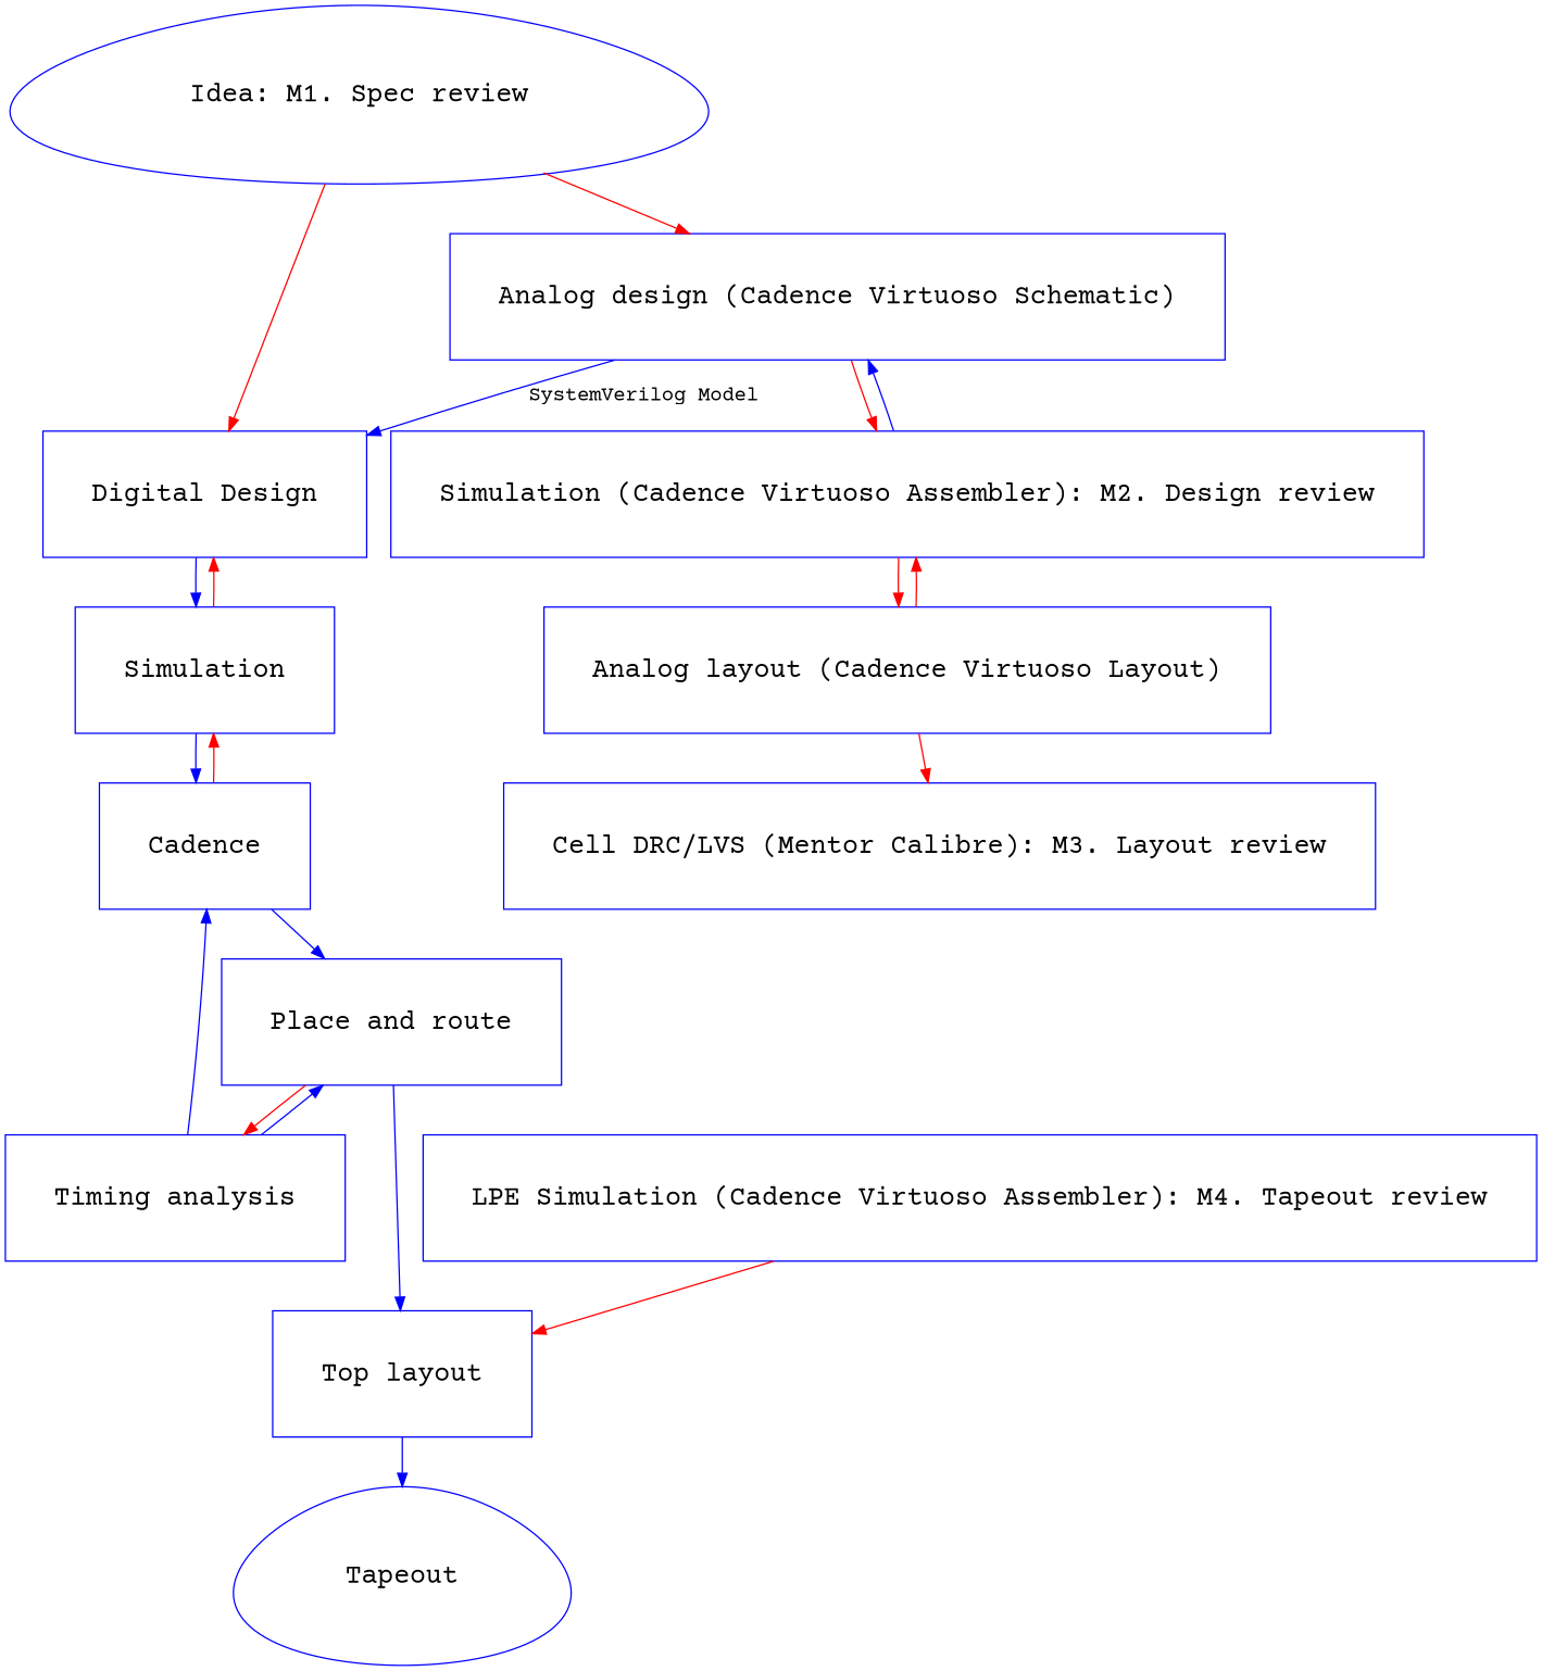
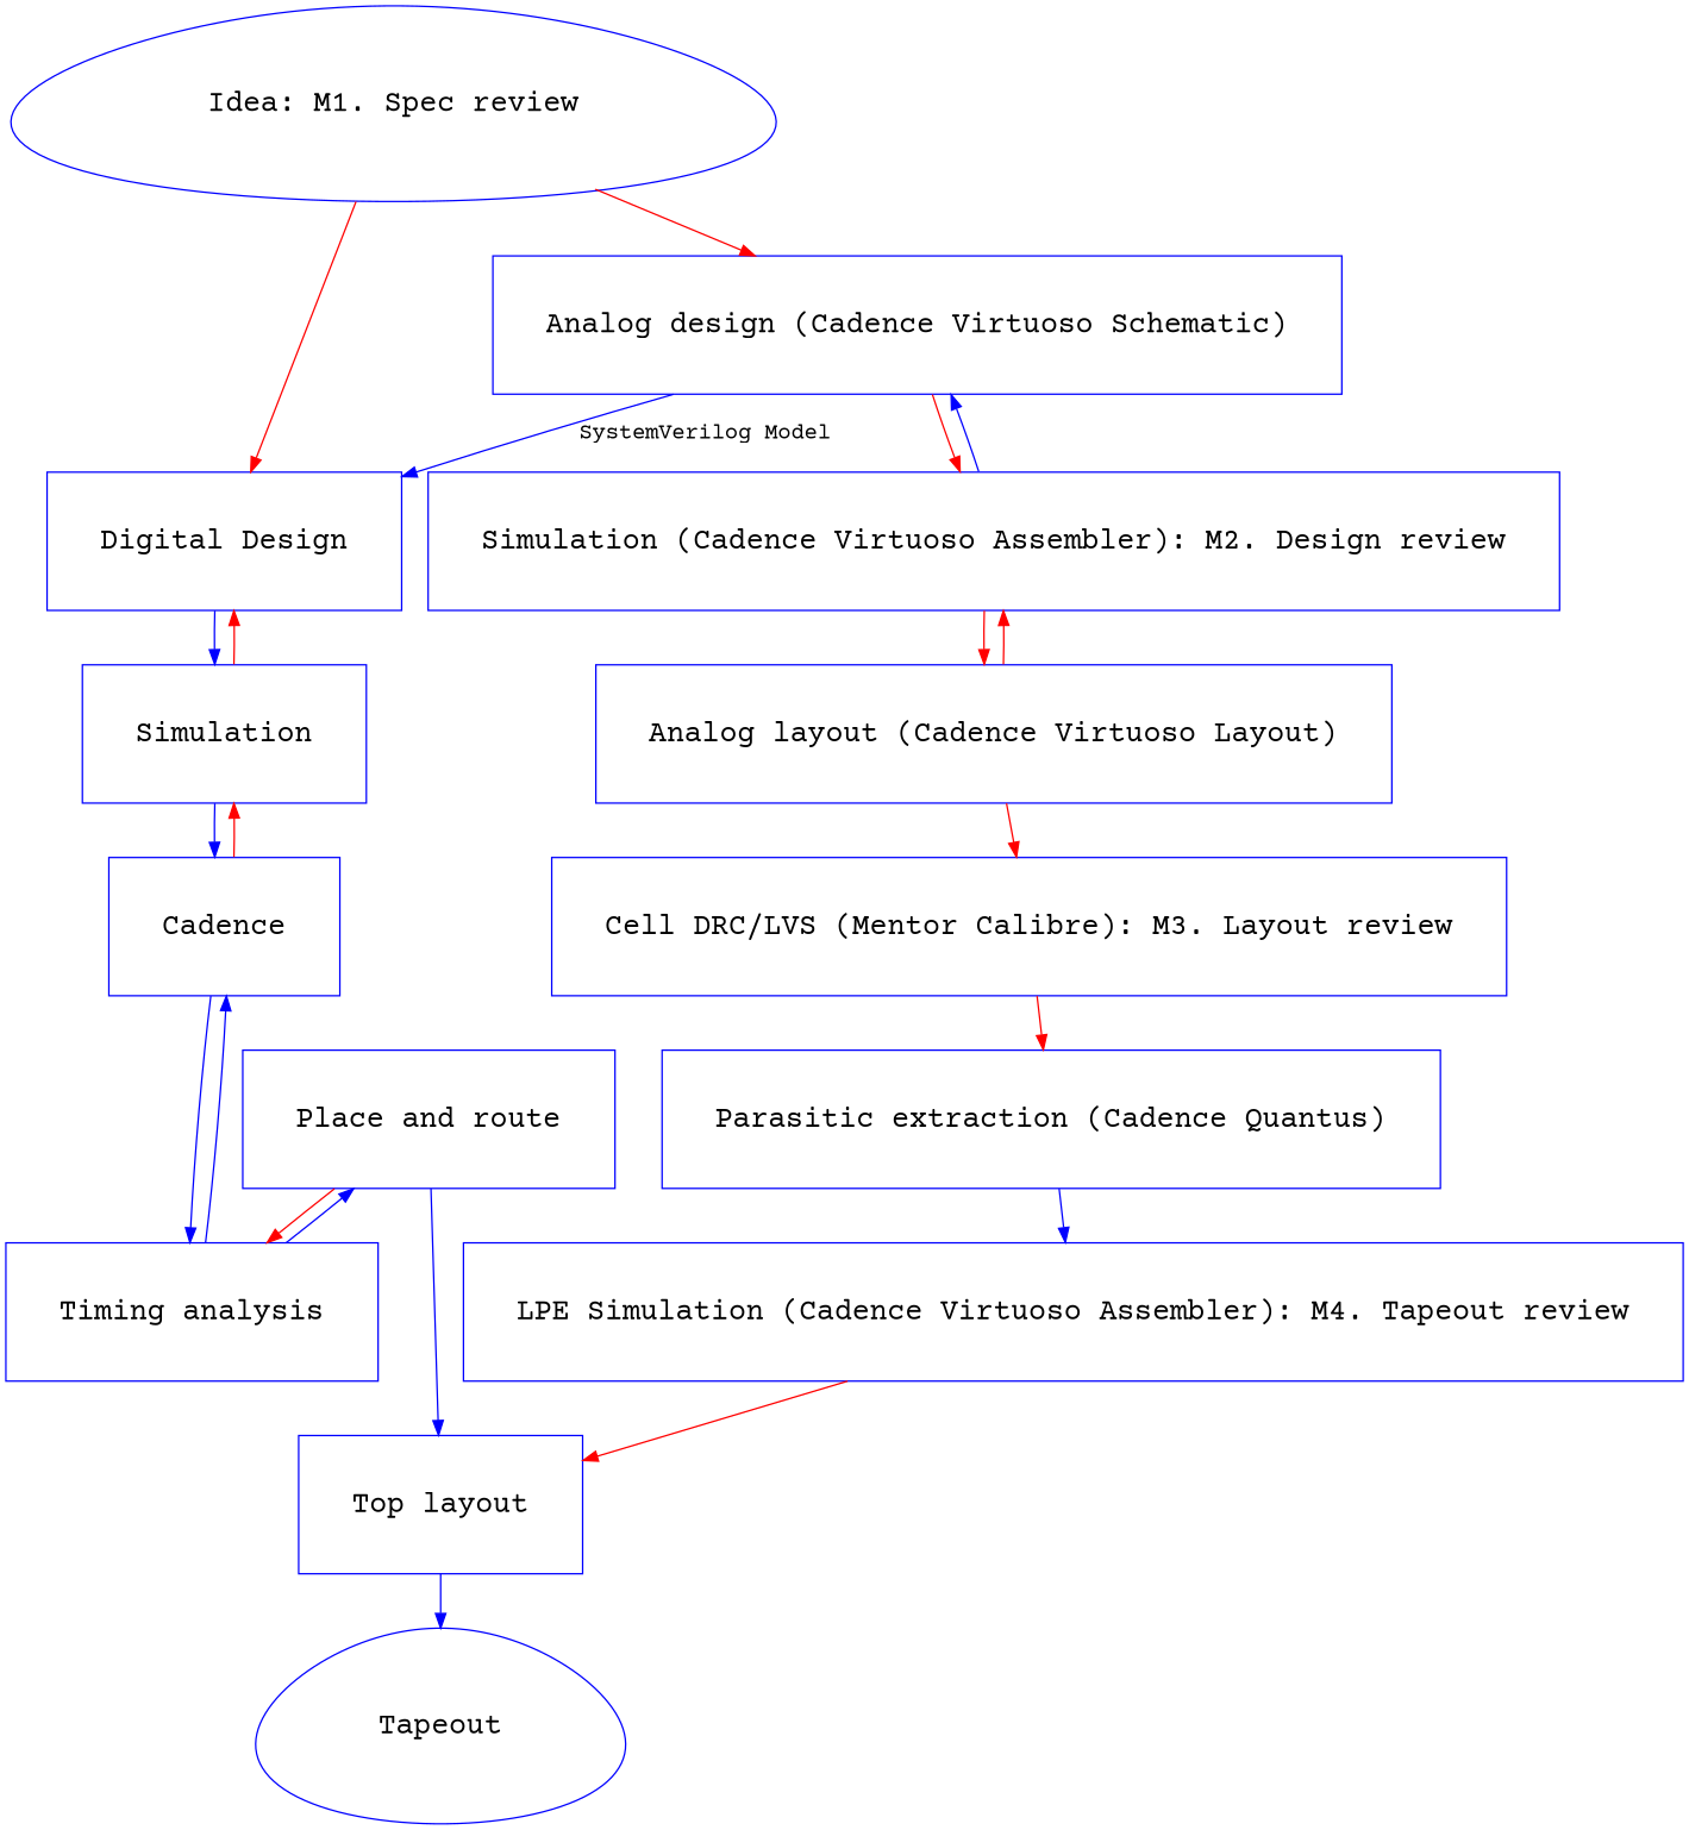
  digraph {
    fontname="Courier Prime"
    node [color=blue fontcolor=black fontname="Courier Prime" fontsize=20 margin=0.5 shape=box]
    edge [color=red fontname="Courier Prime"]
    n1 [label="Idea: M1. Spec review" shape=egg width=0.5]
    n2 [label="Digital Design" width=0.5]
    n3 [label="Analog design (Cadence Virtuoso Schematic)" width=0.5]
    n4 [label=Simulation width=0.5]
    n5 [label="Simulation (Cadence Virtuoso Assembler): M2. Design review" width=0.5]
    n6 [label=Cadence width=0.5]
    n7 [label="Timing analysis" width=0.5]
    n8 [label="Place and route" width=0.5]
    n9 [label="Top layout" width=0.5]
    n10 [label=Tapeout shape=egg width=0.5]
    n11 [label="Analog layout (Cadence Virtuoso Layout)" width=0.5]
    n12 [label="Cell DRC/LVS (Mentor Calibre): M3. Layout review" width=0.5]
+   n13 [label="Parasitic extraction (Cadence Quantus)" width=0.5]
    n14 [label="LPE Simulation (Cadence Virtuoso Assembler): M4. Tapeout review" width=0.5]
    n1 -> n2
    n1 -> n3
    n2 -> n4 [color=blue]
    n3 -> n2 [color=blue fontsize=15 label="SystemVerilog Model"]
    n3 -> n5
    n4 -> n2
    n4 -> n6 [color=blue]
    n5 -> n3 [color=blue]
    n5 -> n11
    n6 -> n4
-   n6 -> n8 [color=blue]
+   n6 -> n7 [color=blue]
    n7 -> n6 [color=blue]
    n7 -> n8 [color=blue]
    n8 -> n7
    n8 -> n9 [color=blue]
    n9 -> n10 [color=blue]
    n11 -> n5
    n11 -> n12
+   n12 -> n13
+   n13 -> n14 [color=blue]
    n14 -> n9
  }
